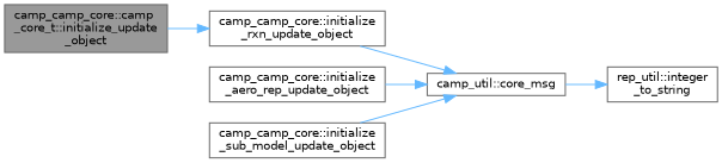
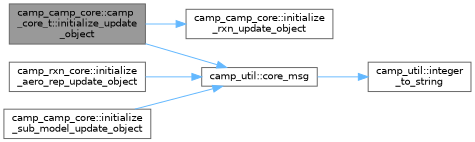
  digraph {
    rankdir=LR
    node [color=grey40 fillcolor=white fontname=Helvetica fontsize=10 shape=box style=filled]
    edge [color=steelblue1 fontname=Helvetica fontsize=10 labelfontname=Helvetica labelfontsize=10 style=solid]
    n1 [color=gray40 fillcolor=grey60 fontcolor=black height=0.2 label="camp_camp_core::camp\l_core_t::initialize_update\l_object" width=0.4]
    n2 [height=0.2 label="camp_camp_core::initialize\l_rxn_update_object" width=0.4]
-   n3 [height=0.2 label="camp_camp_core::initialize\l_aero_rep_update_object" width=0.4]
+   n3 [height=0.2 label="camp_rxn_core::initialize\l_aero_rep_update_object" width=0.4]
    n4 [height=0.2 label="camp_util::core_msg" width=0.4]
    n5 [height=0.2 label="camp_camp_core::initialize\l_sub_model_update_object" width=0.4]
-   n6 [height=0.2 label="rep_util::integer\l_to_string" width=0.4]
+   n6 [height=0.2 label="camp_util::integer\l_to_string" width=0.4]
    n1 -> n2
-   n2 -> n4
+   n1 -> n4
    n3 -> n4
    n4 -> n6
    n5 -> n4
  }
